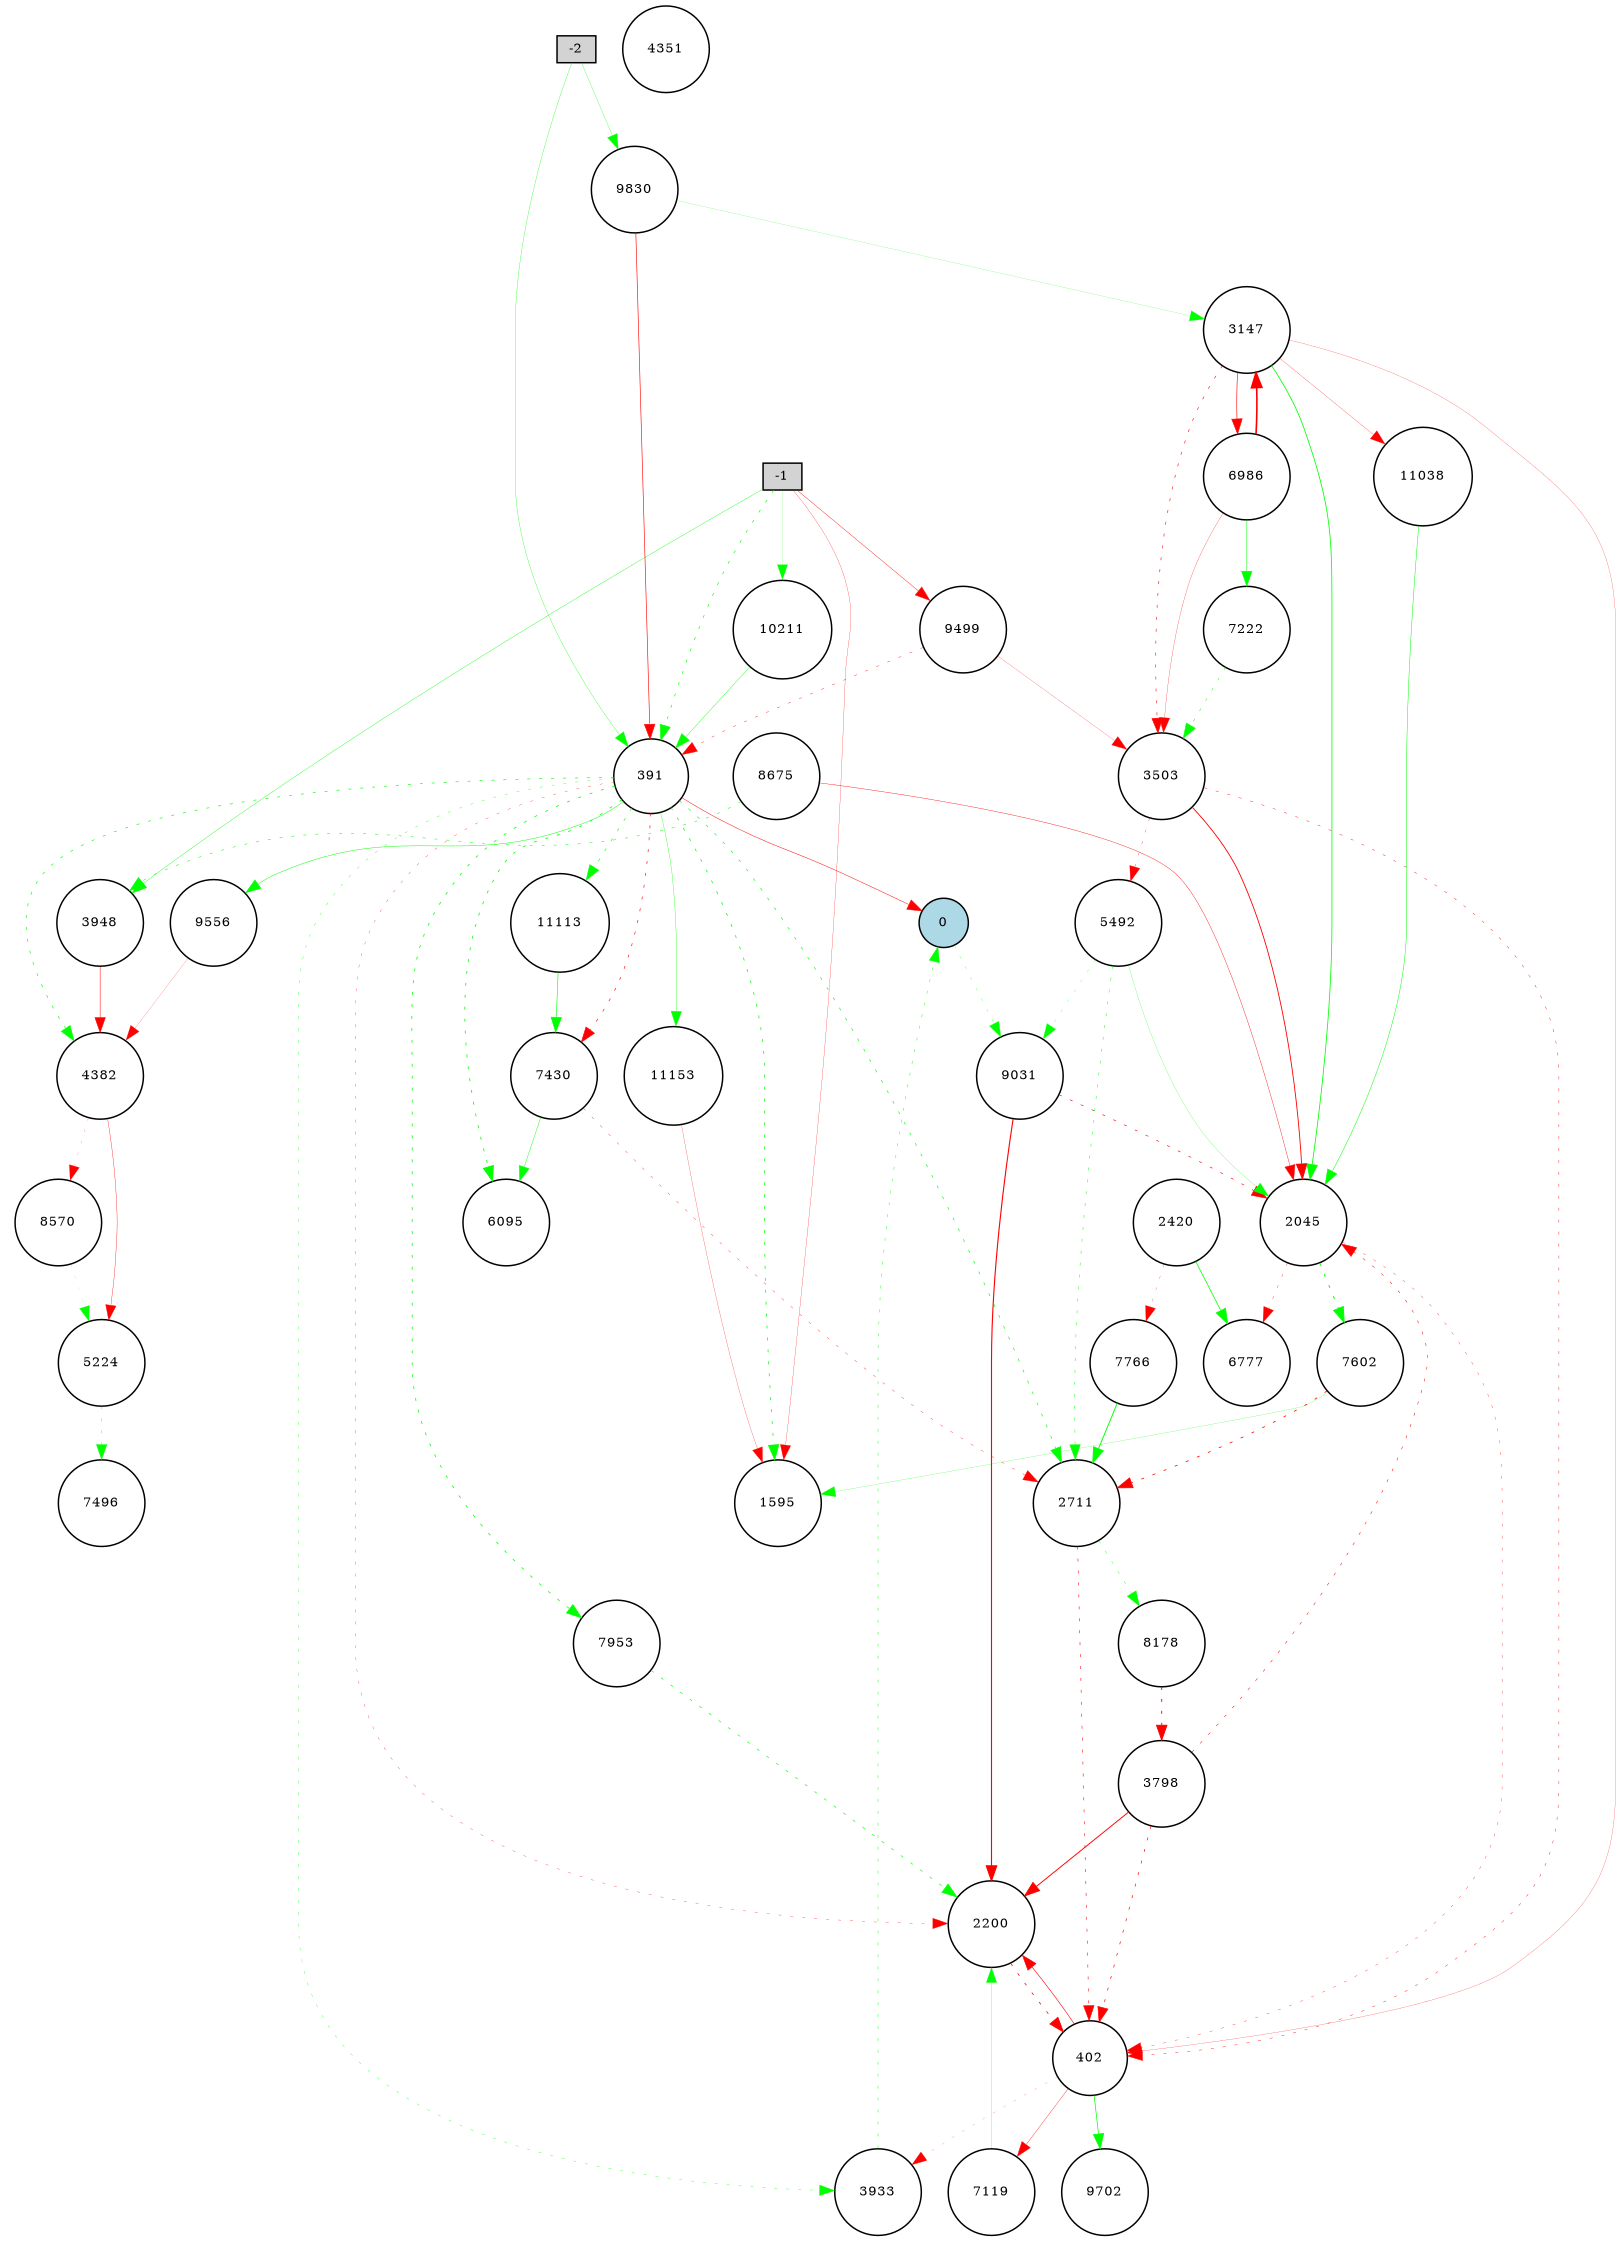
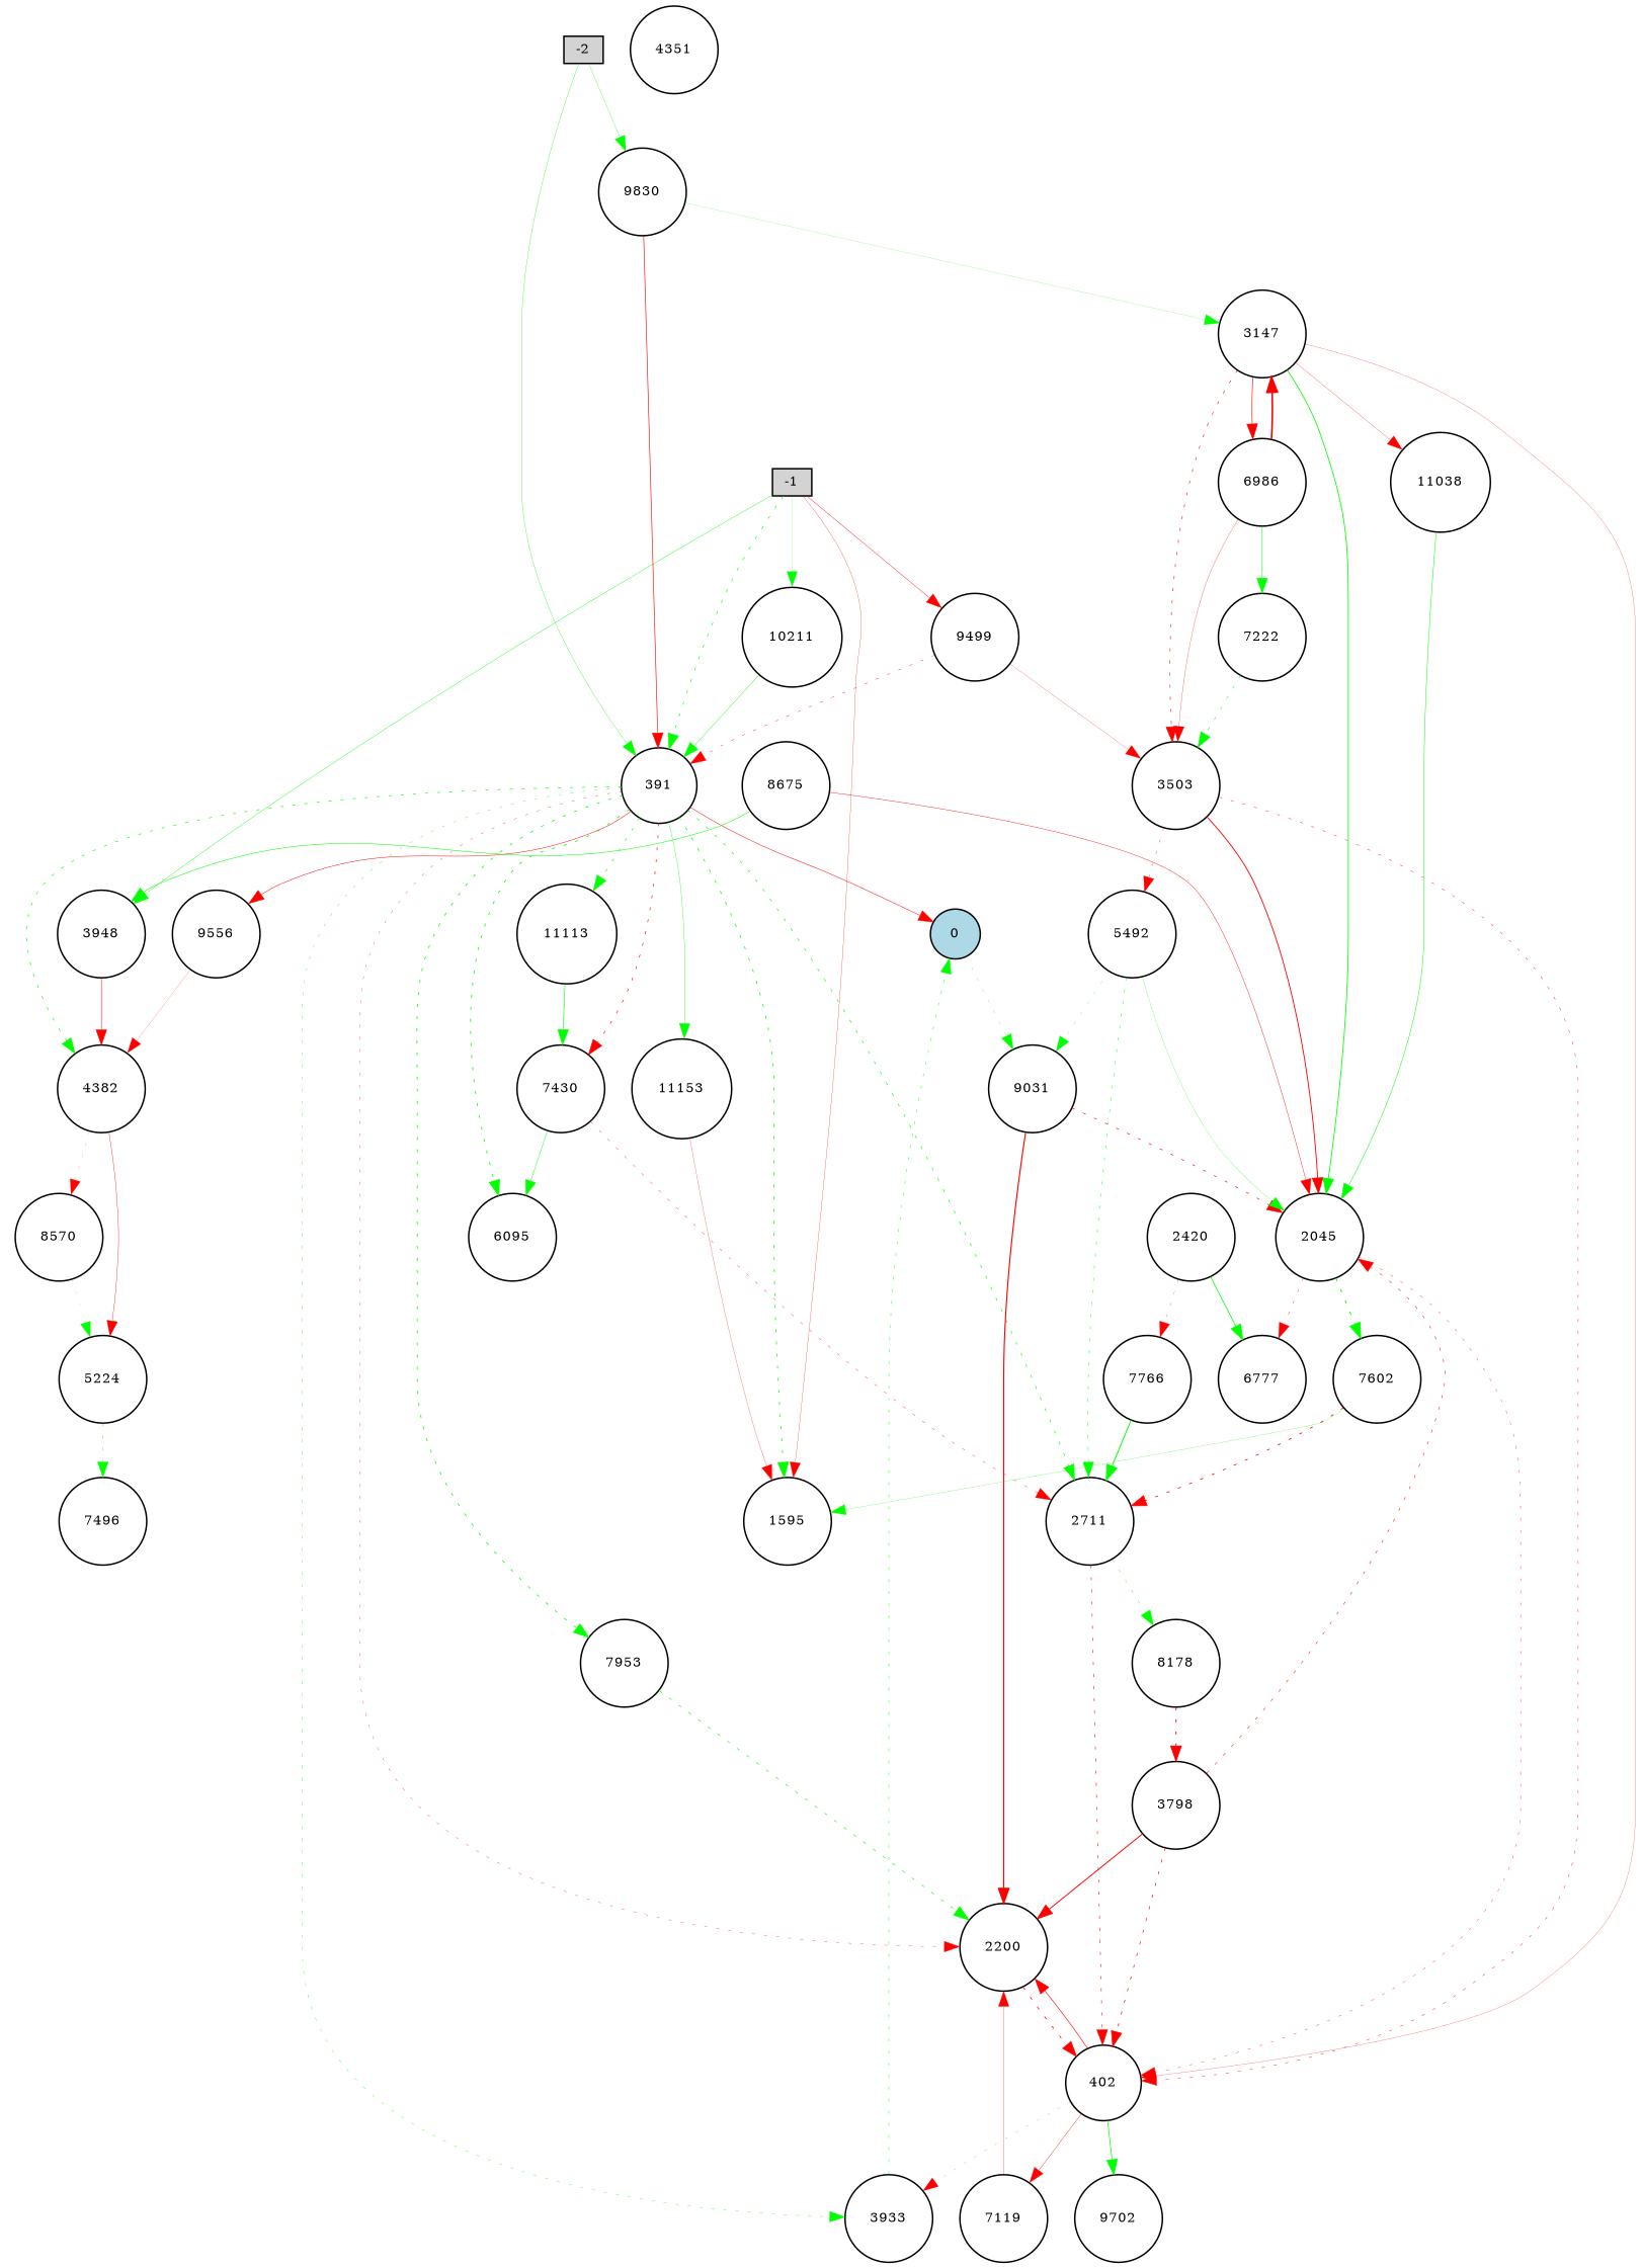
  digraph {
    node [fillcolor=white fontsize=9 shape=circle style=filled]
    edge [color=red style=solid]
    -1 [fillcolor=lightgray height=0.2 shape=box width=0.2]
    391 [height=0.2 width=0.2]
    9499 [height=0.2 width=0.2]
    1595 [height=0.2 width=0.2]
    10211 [height=0.2 width=0.2]
    3948 [height=0.2 width=0.2]
    0 [fillcolor=lightblue height=0.2 width=0.2]
    2200 [height=0.2 width=0.2]
    7430 [height=0.2 width=0.2]
    2711 [height=0.2 width=0.2]
    6095 [height=0.2 width=0.2]
    7953 [height=0.2 width=0.2]
    11153 [height=0.2 width=0.2]
    4382 [height=0.2 width=0.2]
    9556 [height=0.2 width=0.2]
    3933 [height=0.2 width=0.2]
    11113 [height=0.2 width=0.2]
    3503 [height=0.2 width=0.2]
    -2 [fillcolor=lightgray height=0.2 shape=box width=0.2]
    9830 [height=0.2 width=0.2]
    3147 [height=0.2 width=0.2]
    9031 [height=0.2 width=0.2]
    402 [height=0.2 width=0.2]
    2045 [height=0.2 width=0.2]
    8178 [height=0.2 width=0.2]
    5224 [height=0.2 width=0.2]
    8570 [height=0.2 width=0.2]
    7602 [height=0.2 width=0.2]
    6777 [height=0.2 width=0.2]
    7119 [height=0.2 width=0.2]
    9702 [height=0.2 width=0.2]
    3798 [height=0.2 width=0.2]
    5492 [height=0.2 width=0.2]
    7496 [height=0.2 width=0.2]
    11038 [height=0.2 width=0.2]
    7222 [height=0.2 width=0.2]
    6986 [height=0.2 width=0.2]
    7766 [height=0.2 width=0.2]
    8675 [height=0.2 width=0.2]
    2420 [height=0.2 width=0.2]
    4351 [height=0.2 width=0.2]
    -1 -> 391 [color=green penwidth=0.42288047280160135 style=dotted]
    -1 -> 9499 [penwidth=0.25922242216326535]
    -1 -> 1595 [penwidth=0.16728907457915027]
    -1 -> 10211 [color=green penwidth=0.10049470459112893]
    -1 -> 3948 [color=green penwidth=0.2505808929431431]
    391 -> 1595 [color=green penwidth=0.489837543772521 style=dotted]
    391 -> 0 [penwidth=0.3154522026647648]
    391 -> 2200 [penwidth=0.1971461381602489 style=dotted]
    391 -> 7430 [penwidth=0.415680621679851 style=dotted]
    391 -> 2711 [color=green penwidth=0.4261487393116393 style=dotted]
    391 -> 6095 [color=green penwidth=0.5263851540744136 style=dotted]
    391 -> 7953 [color=green penwidth=0.5087527525992523 style=dotted]
    391 -> 11153 [color=green penwidth=0.222879729707253]
    391 -> 4382 [color=green penwidth=0.4232244243136447 style=dotted]
-   391 -> 9556 [color=green penwidth=0.3160237250557809]
+   391 -> 9556 [penwidth=0.3160237250557809]
    391 -> 3933 [color=green penwidth=0.21806126170569387 style=dotted]
    391 -> 11113 [color=green penwidth=0.40270227848540396 style=dotted]
    9499 -> 391 [penwidth=0.2528526737210526 style=dotted]
    9499 -> 3503 [penwidth=0.1369369565575128]
    10211 -> 391 [color=green penwidth=0.25573483537801533]
    3948 -> 4382 [penwidth=0.33593753413608557]
    0 -> 9031 [color=green penwidth=0.17885595055480102 style=dotted]
    2200 -> 402 [penwidth=0.5165498715619221 style=dotted]
    7430 -> 2711 [penwidth=0.22424384464615166 style=dotted]
    7430 -> 6095 [color=green penwidth=0.28706027460233036]
    2711 -> 402 [penwidth=0.37681951544990056 style=dotted]
    2711 -> 8178 [color=green penwidth=0.24645004973213022 style=dotted]
    7953 -> 2200 [color=green penwidth=0.4210527695202664 style=dotted]
    11153 -> 1595 [penwidth=0.15912188524312887]
    4382 -> 5224 [penwidth=0.2379431896720256]
    4382 -> 8570 [penwidth=0.11480660499342292 style=dotted]
    9556 -> 4382 [penwidth=0.11077407032677314]
    3933 -> 0 [color=green penwidth=0.286705666866767 style=dotted]
    11113 -> 7430 [color=green penwidth=0.39314598148154745]
    3503 -> 402 [penwidth=0.2752970356528662 style=dotted]
    3503 -> 2045 [penwidth=0.586138519450854]
    3503 -> 5492 [penwidth=0.21192616833180467 style=dotted]
    -2 -> 391 [color=green penwidth=0.21181510657003844]
    -2 -> 9830 [color=green penwidth=0.1854614596163584]
    9830 -> 391 [penwidth=0.4198273837171893]
    9830 -> 3147 [color=green penwidth=0.10999356127916174]
    3147 -> 3503 [penwidth=0.3894939395930965 style=dotted]
    3147 -> 402 [penwidth=0.14271368176400512]
    3147 -> 2045 [color=green penwidth=0.537657802835462]
    3147 -> 11038 [penwidth=0.1635201235651692]
    3147 -> 6986 [penwidth=0.405691047946501]
    9031 -> 2200 [penwidth=0.7506375778870218]
    9031 -> 2045 [penwidth=0.4135876928680835 style=dotted]
    402 -> 2200 [penwidth=0.4001073966190405]
    402 -> 3933 [penwidth=0.10765574269168435 style=dotted]
    402 -> 7119 [penwidth=0.22776092942326112]
    402 -> 9702 [color=green penwidth=0.47323288199770486]
    2045 -> 402 [penwidth=0.21240856620936582 style=dotted]
    2045 -> 7602 [color=green penwidth=0.64292183182186 style=dotted]
    2045 -> 6777 [penwidth=0.21800560458427132 style=dotted]
    8178 -> 3798 [penwidth=0.6055043775935541 style=dotted]
    5224 -> 7496 [color=green penwidth=0.2586618285951907 style=dotted]
    8570 -> 5224 [color=green penwidth=0.10635147903418106 style=dotted]
    7602 -> 1595 [color=green penwidth=0.14049895875257953]
    7602 -> 2711 [penwidth=0.5163858225184302 style=dotted]
-   7119 -> 2200 [color=green penwidth=0.17396052217695437]
+   7119 -> 2200 [penwidth=0.17396052217695437]
    3798 -> 2200 [penwidth=0.633003976568922]
    3798 -> 402 [penwidth=0.44338479953679777 style=dotted]
    3798 -> 2045 [penwidth=0.345645561070046 style=dotted]
    5492 -> 2711 [color=green penwidth=0.30962297205988065 style=dotted]
    5492 -> 9031 [color=green penwidth=0.159419659756608 style=dotted]
    5492 -> 2045 [color=green penwidth=0.1494214112486103]
    11038 -> 2045 [color=green penwidth=0.32294200693027975]
    7222 -> 3503 [color=green penwidth=0.3197388470056451 style=dotted]
    6986 -> 3503 [penwidth=0.16853650707268192]
    6986 -> 3147 [penwidth=1.073616056561131]
    6986 -> 7222 [color=green penwidth=0.35062121819844116]
    7766 -> 2711 [color=green penwidth=0.6225480202218033]
-   8675 -> 3948 [color=green penwidth=0.3423279792862254 style=dotted]
+   8675 -> 3948 [color=green penwidth=0.3423279792862254]
    8675 -> 2045 [penwidth=0.2623084339884292]
    2420 -> 6777 [color=green penwidth=0.49728277944503885]
    2420 -> 7766 [penwidth=0.16400212077969903 style=dotted]
  }
